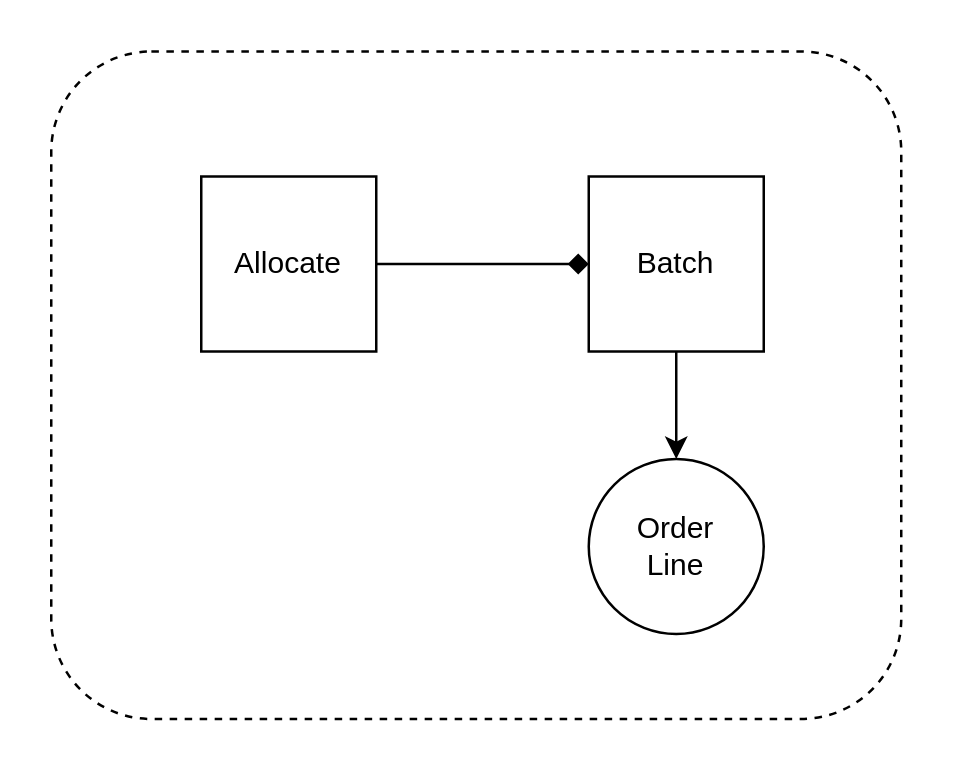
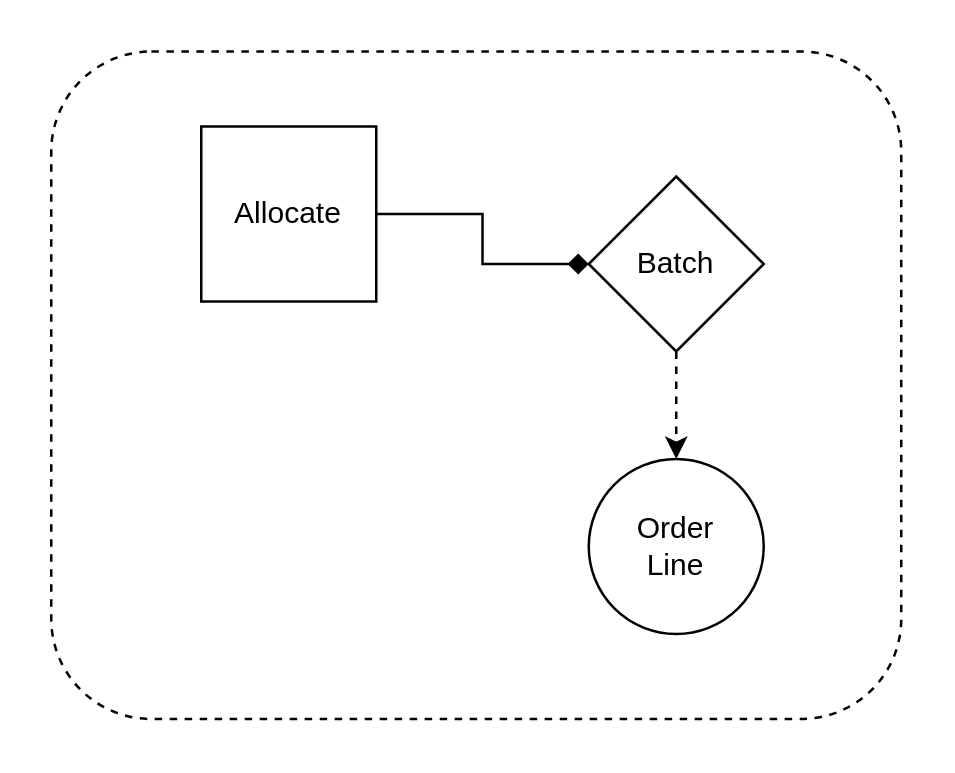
  <mxCell id="0" />
  <mxCell id="1" parent="0" />
  <mxCell id="2" value="" style="rounded=1;whiteSpace=wrap;html=1;fillColor=none;dashed=1;" parent="1" vertex="1"><mxGeometry x="20" y="20" width="340" height="267" as="geometry" /></mxCell>
  <mxCell id="3" style="edgeStyle=orthogonalEdgeStyle;rounded=0;orthogonalLoop=1;jettySize=auto;html=1;endArrow=diamond;" parent="1" source="4" target="6" edge="1"><mxGeometry relative="1" as="geometry" /></mxCell>
- <mxCell id="4" value="Allocate" style="whiteSpace=wrap;html=1;aspect=fixed;" parent="1" vertex="1"><mxGeometry x="80" y="70" width="70" height="70" as="geometry" /></mxCell>
- <mxCell id="5" style="edgeStyle=orthogonalEdgeStyle;rounded=0;orthogonalLoop=1;jettySize=auto;html=1;entryX=0.5;entryY=0;entryDx=0;entryDy=0;" parent="1" source="6" target="7" edge="1"><mxGeometry relative="1" as="geometry" /></mxCell>
- <mxCell id="6" value="Batch" style="whiteSpace=wrap;html=1;aspect=fixed;" parent="1" vertex="1"><mxGeometry x="235" y="70" width="70" height="70" as="geometry" /></mxCell>
+ <mxCell id="4" value="Allocate" style="whiteSpace=wrap;html=1;aspect=fixed;" parent="1" vertex="1"><mxGeometry x="80" y="50" width="70" height="70" as="geometry" /></mxCell>
+ <mxCell id="5" style="edgeStyle=orthogonalEdgeStyle;rounded=0;orthogonalLoop=1;jettySize=auto;html=1;entryX=0.5;entryY=0;entryDx=0;entryDy=0;dashed=1;" parent="1" source="6" target="7" edge="1"><mxGeometry relative="1" as="geometry" /></mxCell>
+ <mxCell id="6" value="Batch" style="rhombus;whiteSpace=wrap;html=1;aspect=fixed;" parent="1" vertex="1"><mxGeometry x="235" y="70" width="70" height="70" as="geometry" /></mxCell>
  <mxCell id="7" value="Order&lt;br&gt;Line" style="ellipse;whiteSpace=wrap;html=1;aspect=fixed;" parent="1" vertex="1"><mxGeometry x="235" y="183" width="70" height="70" as="geometry" /></mxCell>
